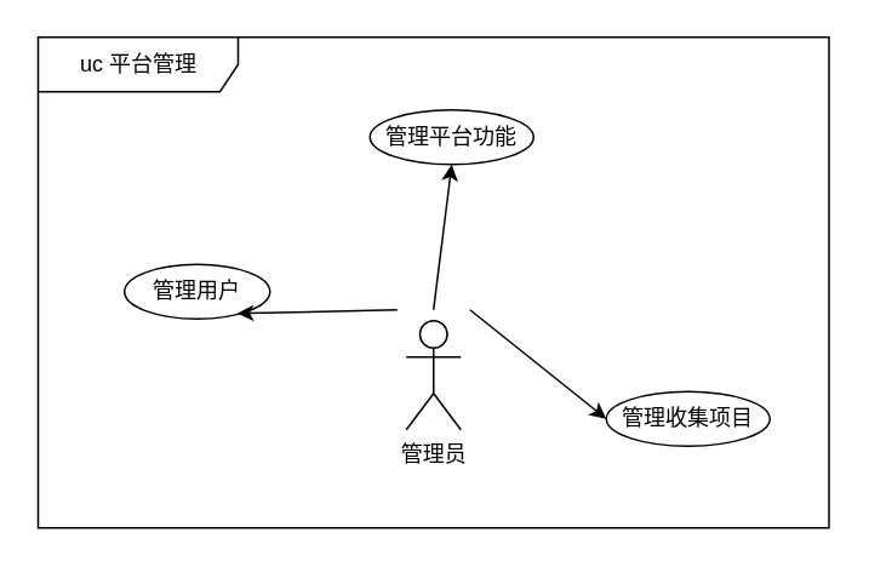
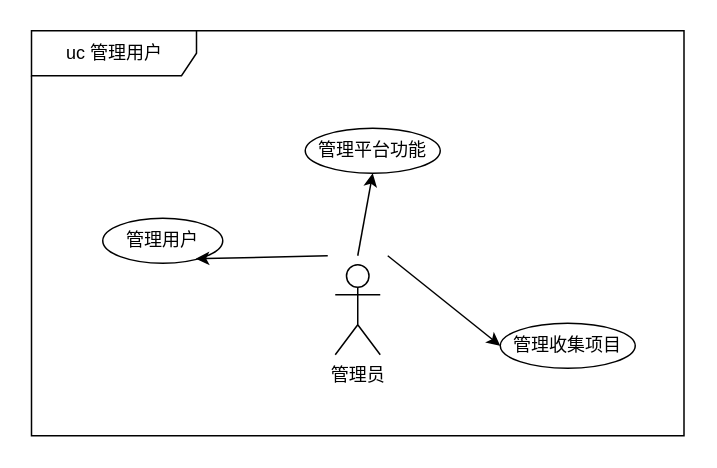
  <mxCell id="0" />
  <mxCell id="1" parent="0" />
- <mxCell id="2" value="uc 平台管理" style="shape=umlFrame;whiteSpace=wrap;html=1;width=110;height=30;" parent="1" vertex="1"><mxGeometry x="20.5" y="20" width="435" height="270" as="geometry" /></mxCell>
+ <mxCell id="2" value="uc 管理用户" style="shape=umlFrame;whiteSpace=wrap;html=1;width=110;height=30;" parent="1" vertex="1"><mxGeometry x="20.5" y="20" width="435" height="270" as="geometry" /></mxCell>
  <mxCell id="3" style="rounded=0;orthogonalLoop=1;jettySize=auto;html=1;entryX=0.5;entryY=1;entryDx=0;entryDy=0;" parent="1" target="7" edge="1"><mxGeometry relative="1" as="geometry"><mxPoint x="238" y="170" as="sourcePoint" /></mxGeometry></mxCell>
  <mxCell id="4" value="管理员" style="shape=umlActor;verticalLabelPosition=bottom;labelBackgroundColor=#ffffff;verticalAlign=top;html=1;" parent="1" vertex="1"><mxGeometry x="223" y="176" width="30" height="60" as="geometry" /></mxCell>
  <mxCell id="5" value="管理用户" style="ellipse;whiteSpace=wrap;html=1;" parent="1" vertex="1"><mxGeometry x="68" y="145" width="80" height="30" as="geometry" /></mxCell>
  <mxCell id="6" value="" style="endArrow=classic;html=1;entryX=0.775;entryY=0.9;entryDx=0;entryDy=0;entryPerimeter=0;" parent="1" target="5" edge="1"><mxGeometry width="50" height="50" relative="1" as="geometry"><mxPoint x="218" y="170" as="sourcePoint" /><mxPoint x="338" y="65" as="targetPoint" /></mxGeometry></mxCell>
- <mxCell id="7" value="管理平台功能" style="ellipse;whiteSpace=wrap;html=1;" parent="1" vertex="1"><mxGeometry x="203" y="60" width="90" height="30" as="geometry" /></mxCell>
+ <mxCell id="7" value="管理平台功能" style="ellipse;whiteSpace=wrap;html=1;" parent="1" vertex="1"><mxGeometry x="203" y="85" width="90" height="30" as="geometry" /></mxCell>
  <mxCell id="8" value="管理收集项目" style="ellipse;whiteSpace=wrap;html=1;" parent="1" vertex="1"><mxGeometry x="333" y="215" width="90" height="30" as="geometry" /></mxCell>
  <mxCell id="9" value="" style="endArrow=classic;html=1;entryX=0;entryY=0.5;entryDx=0;entryDy=0;" parent="1" target="8" edge="1"><mxGeometry width="50" height="50" relative="1" as="geometry"><mxPoint x="258" y="170" as="sourcePoint" /><mxPoint x="338" y="140" as="targetPoint" /></mxGeometry></mxCell>
